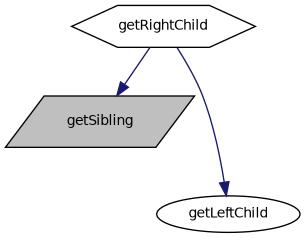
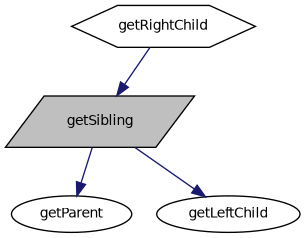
  digraph {
    rankdir=TB
    node [color=black fillcolor=white fontname=Helvetica fontsize=10 shape=ellipse style=filled]
    edge [color=midnightblue fontname=Helvetica fontsize=10 labelfontname=Helvetica labelfontsize=10 style=solid]
    n1 [fillcolor=grey75 fontcolor=black height=0.2 label=getSibling shape=parallelogram width=0.4]
+   n2 [height=0.2 label=getParent width=0.4]
    n3 [height=0.2 label=getLeftChild width=0.4]
    n4 [height=0.2 label=getRightChild shape=hexagon width=0.4]
-   n4 -> n3
+   n1 -> n2
+   n1 -> n3
    n4 -> n1
  }
